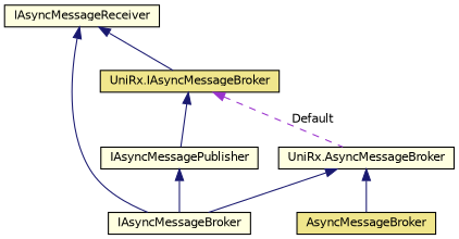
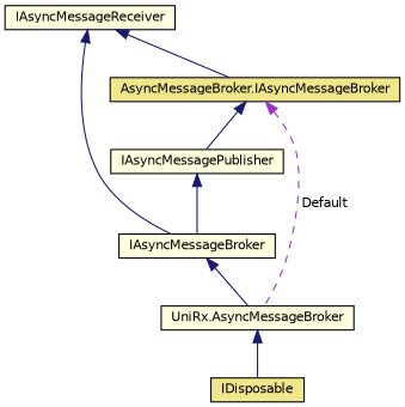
  digraph {
    node [color=black fillcolor=lightyellow fontname=Helvetica fontsize=10 shape=record style=filled]
    edge [color=midnightblue dir=back fontname=Helvetica fontsize=10 labelfontname=Helvetica labelfontsize=10 style=solid]
    n1 [fontcolor=black height=0.2 label="UniRx.AsyncMessageBroker" width=0.4]
-   n2 [fillcolor=khaki height=0.2 label=AsyncMessageBroker width=0.4]
+   n2 [fillcolor=khaki height=0.2 label=IDisposable width=0.4]
    n3 [height=0.2 label=IAsyncMessageBroker width=0.4]
    n4 [height=0.2 label=IAsyncMessagePublisher width=0.4]
-   n5 [fillcolor=khaki height=0.2 label="UniRx.IAsyncMessageBroker" width=0.4]
+   n5 [fillcolor=khaki height=0.2 label="AsyncMessageBroker.IAsyncMessageBroker" width=0.4]
    n6 [height=0.2 label=IAsyncMessageReceiver width=0.4]
    n1 -> n2
-   n1 -> n3
+   n3 -> n1
    n4 -> n3
    n5 -> n1 [color=darkorchid3 label=" Default" style=dashed]
    n5 -> n4
    n6 -> n3
    n6 -> n5
  }
